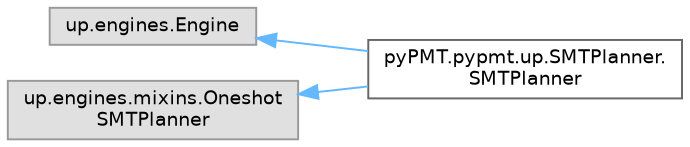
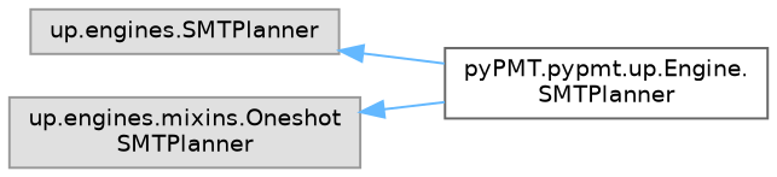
  digraph {
    rankdir=LR
    node [color=grey60 fillcolor="#E0E0E0" fontname=Helvetica fontsize=10 shape=box style=filled]
    edge [color=steelblue1 dir=back fontname=Helvetica fontsize=10 labelfontname=Helvetica labelfontsize=10 style=solid]
-   n1 [height=0.2 label="up.engines.Engine" width=0.4]
-   n2 [color=grey40 fillcolor=white height=0.2 label="pyPMT.pypmt.up.SMTPlanner.\lSMTPlanner" width=0.4]
+   n1 [height=0.2 label="up.engines.SMTPlanner" width=0.4]
+   n2 [color=grey40 fillcolor=white height=0.2 label="pyPMT.pypmt.up.Engine.\lSMTPlanner" width=0.4]
    n3 [height=0.2 label="up.engines.mixins.Oneshot\lSMTPlanner" width=0.4]
    n1 -> n2
    n3 -> n2
  }
